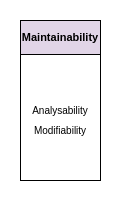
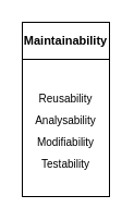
  <mxCell id="0" />
  <mxCell id="1" parent="0" />
  <mxCell id="2" value="" style="rounded=0;whiteSpace=wrap;html=1;container=1;recursiveResize=0;collapsible=0;" parent="1" vertex="1"><mxGeometry x="20" y="20" width="80" height="160" as="geometry" /></mxCell>
- <mxCell id="4" value="Maintainability" style="rounded=0;whiteSpace=wrap;html=1;fontStyle=1;fontSize=11;fillColor=#e1d5e7;" parent="2" vertex="1"><mxGeometry width="80" height="34" as="geometry" /></mxCell>
+ <mxCell id="3" value="Reusability" style="rounded=0;whiteSpace=wrap;html=1;strokeColor=none;fontSize=10;fillColor=none;" parent="2" vertex="1"><mxGeometry x="0.04" y="60" width="80" height="20" as="geometry" /></mxCell>
+ <mxCell id="4" value="Maintainability" style="rounded=0;whiteSpace=wrap;html=1;fontStyle=1;fontSize=11;" parent="2" vertex="1"><mxGeometry width="80" height="34" as="geometry" /></mxCell>
  <mxCell id="5" value="Analysability" style="rounded=0;whiteSpace=wrap;html=1;strokeColor=none;fontSize=10;fillColor=none;" parent="1" vertex="1"><mxGeometry x="20.04" y="100" width="80" height="20" as="geometry" /></mxCell>
  <mxCell id="6" value="Modifiability" style="rounded=0;whiteSpace=wrap;html=1;strokeColor=none;fontSize=10;fillColor=none;" parent="1" vertex="1"><mxGeometry x="20.04" y="120" width="80" height="20" as="geometry" /></mxCell>
+ <mxCell id="7" value="Testability" style="rounded=0;whiteSpace=wrap;html=1;strokeColor=none;fontSize=10;fillColor=none;" parent="1" vertex="1"><mxGeometry x="20.04" y="140" width="80" height="20" as="geometry" /></mxCell>
